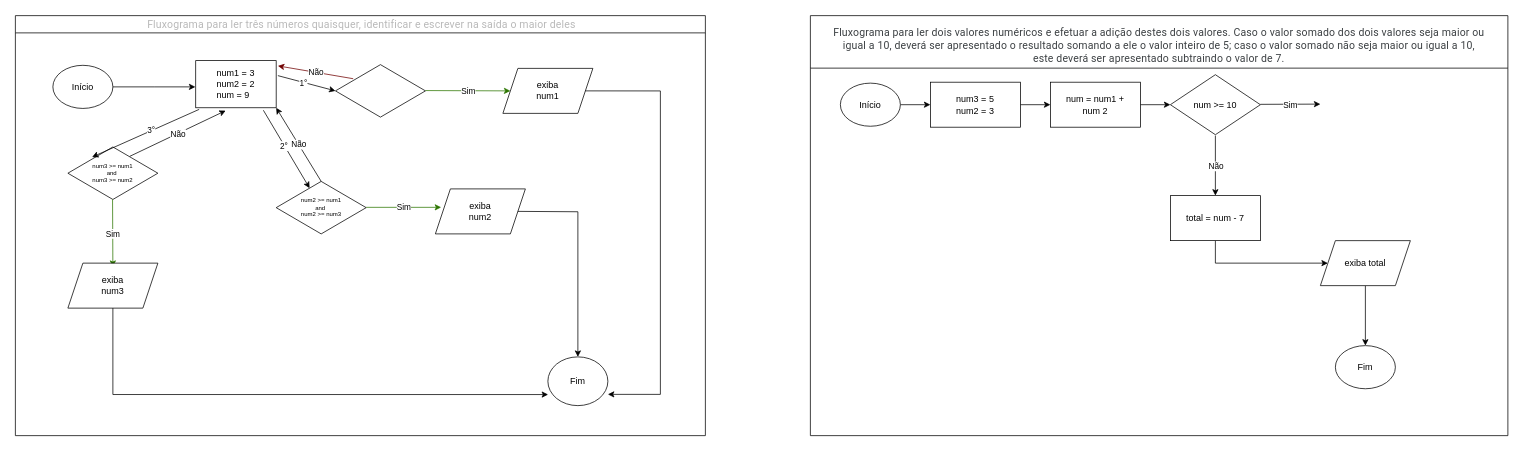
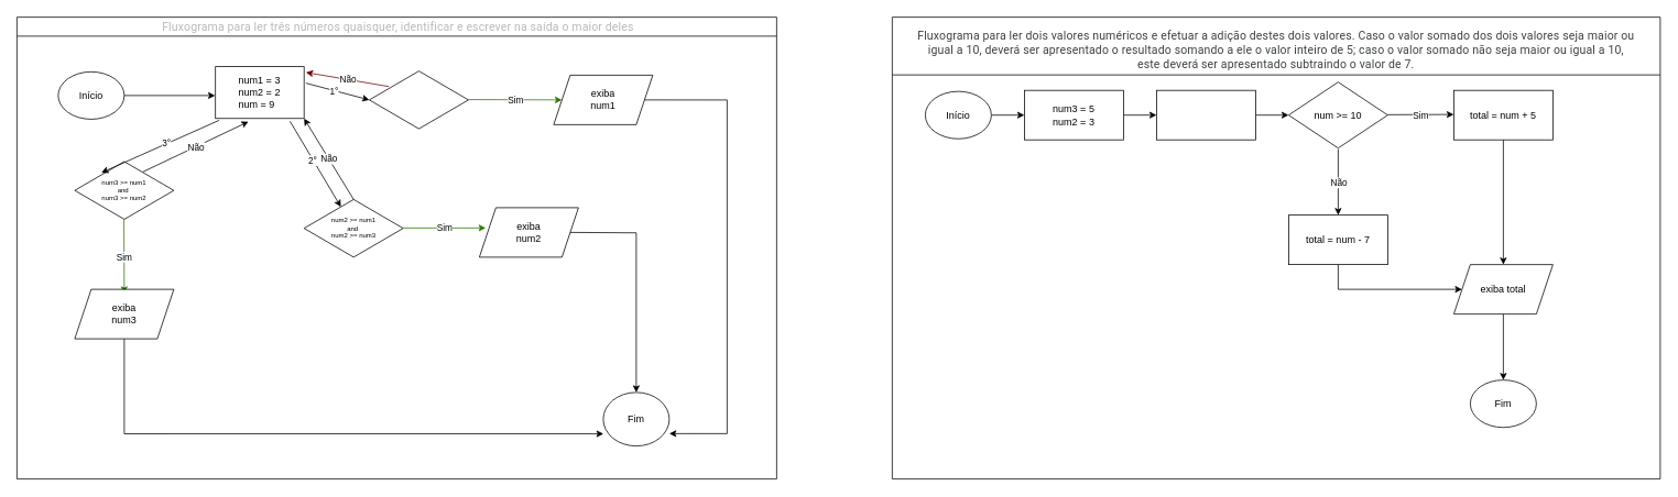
  <mxCell id="0" />
  <mxCell id="1" parent="0" />
  <mxCell id="2" value="&lt;span style=&quot;font-family: Roboto, Arial, sans-serif; font-size: 14px; font-weight: 400; letter-spacing: 0.2px; text-align: start;&quot;&gt;&lt;font style=&quot;color: light-dark(rgb(185, 185, 185), rgb(255, 247, 238));&quot;&gt;&amp;nbsp;Fluxograma para ler três números&amp;nbsp;quaisquer, identificar e escrever na saída o maior deles&lt;/font&gt;&lt;/span&gt;" style="swimlane;whiteSpace=wrap;html=1;startSize=23;" parent="1" vertex="1"><mxGeometry x="20" y="20" width="920" height="560" as="geometry" /></mxCell>
  <mxCell id="3" style="edgeStyle=orthogonalEdgeStyle;rounded=0;orthogonalLoop=1;jettySize=auto;html=1;exitX=1;exitY=0.5;exitDx=0;exitDy=0;" parent="2" source="4" edge="1"><mxGeometry relative="1" as="geometry"><mxPoint x="240.0" y="95" as="targetPoint" /></mxGeometry></mxCell>
  <mxCell id="4" value="" style="ellipse;whiteSpace=wrap;html=1;" parent="2" vertex="1"><mxGeometry x="50" y="66.25" width="80" height="57.5" as="geometry" /></mxCell>
  <mxCell id="5" value="Início" style="text;html=1;align=center;verticalAlign=middle;whiteSpace=wrap;rounded=0;" parent="2" vertex="1"><mxGeometry x="60" y="80" width="60" height="30" as="geometry" /></mxCell>
  <mxCell id="6" value="" style="ellipse;whiteSpace=wrap;html=1;" parent="2" vertex="1"><mxGeometry x="710" y="455" width="80" height="65" as="geometry" /></mxCell>
  <mxCell id="7" value="Fim" style="text;html=1;align=center;verticalAlign=middle;whiteSpace=wrap;rounded=0;" parent="2" vertex="1"><mxGeometry x="720" y="472.5" width="60" height="30" as="geometry" /></mxCell>
  <mxCell id="8" value="" style="rhombus;whiteSpace=wrap;html=1;" parent="2" vertex="1"><mxGeometry x="426.78" y="65.35" width="120" height="70" as="geometry" /></mxCell>
  <mxCell id="9" value="" style="rhombus;whiteSpace=wrap;html=1;" parent="2" vertex="1"><mxGeometry x="347.73" y="221.03" width="120" height="70" as="geometry" /></mxCell>
  <mxCell id="10" value="" style="rhombus;whiteSpace=wrap;html=1;" parent="2" vertex="1"><mxGeometry x="70" y="175.12" width="120" height="70" as="geometry" /></mxCell>
  <mxCell id="11" value="num2 &amp;gt;= num1&lt;div&gt;and&amp;nbsp;&lt;/div&gt;&lt;div&gt;num2 &amp;gt;= num3&lt;/div&gt;" style="text;html=1;align=center;verticalAlign=middle;whiteSpace=wrap;rounded=0;fontSize=8;" parent="2" vertex="1"><mxGeometry x="362.73" y="233.53" width="90" height="45" as="geometry" /></mxCell>
  <mxCell id="12" value="num3 &amp;gt;= num1&lt;div&gt;and&amp;nbsp;&lt;/div&gt;&lt;div&gt;num3 &amp;gt;= num2&lt;/div&gt;" style="text;html=1;align=center;verticalAlign=middle;whiteSpace=wrap;rounded=0;fontSize=8;" parent="2" vertex="1"><mxGeometry x="85" y="187.62" width="90" height="45" as="geometry" /></mxCell>
  <mxCell id="13" value="" style="endArrow=classic;html=1;rounded=0;fillColor=#a20025;strokeColor=light-dark(#6F0000,#FF3333);exitX=0.197;exitY=0.268;exitDx=0;exitDy=0;exitPerimeter=0;" parent="2" source="8" edge="1"><mxGeometry relative="1" as="geometry"><mxPoint x="446.92" y="61.61" as="sourcePoint" /><mxPoint x="350" y="67" as="targetPoint" /><Array as="points" /></mxGeometry></mxCell>
  <mxCell id="14" value="Não" style="edgeLabel;resizable=0;html=1;;align=center;verticalAlign=middle;" parent="13" connectable="0" vertex="1"><mxGeometry relative="1" as="geometry" /></mxCell>
  <mxCell id="15" value="&lt;div&gt;&lt;br&gt;&lt;/div&gt;" style="edgeLabel;html=1;align=center;verticalAlign=middle;resizable=0;points=[];" parent="13" vertex="1" connectable="0"><mxGeometry x="0.043" y="2" relative="1" as="geometry"><mxPoint x="37" y="5" as="offset" /></mxGeometry></mxCell>
  <mxCell id="16" value="" style="endArrow=classic;html=1;rounded=0;entryX=0;entryY=0.5;entryDx=0;entryDy=0;" parent="2" target="8" edge="1"><mxGeometry relative="1" as="geometry"><mxPoint x="350" y="80" as="sourcePoint" /><mxPoint x="410" y="79" as="targetPoint" /></mxGeometry></mxCell>
  <mxCell id="17" value="1°" style="edgeLabel;html=1;align=center;verticalAlign=middle;resizable=0;points=[];" parent="16" vertex="1" connectable="0"><mxGeometry x="-0.107" y="-1" relative="1" as="geometry"><mxPoint as="offset" /></mxGeometry></mxCell>
  <mxCell id="18" value="" style="endArrow=classic;html=1;rounded=0;exitX=0.839;exitY=1.02;exitDx=0;exitDy=0;exitPerimeter=0;" parent="2" target="9" edge="1"><mxGeometry relative="1" as="geometry"><mxPoint x="330.68" y="126.2" as="sourcePoint" /><mxPoint x="390" y="123" as="targetPoint" /><Array as="points" /></mxGeometry></mxCell>
  <mxCell id="19" value="2°" style="edgeLabel;html=1;align=center;verticalAlign=middle;resizable=0;points=[];" parent="18" vertex="1" connectable="0"><mxGeometry x="-0.107" y="-1" relative="1" as="geometry"><mxPoint as="offset" /></mxGeometry></mxCell>
  <mxCell id="20" value="" style="endArrow=classic;html=1;rounded=0;entryX=0.269;entryY=0.192;entryDx=0;entryDy=0;entryPerimeter=0;" parent="2" target="10" edge="1"><mxGeometry relative="1" as="geometry"><mxPoint x="245" y="125" as="sourcePoint" /><mxPoint x="335" y="199" as="targetPoint" /><Array as="points" /></mxGeometry></mxCell>
  <mxCell id="21" value="3°" style="edgeLabel;html=1;align=center;verticalAlign=middle;resizable=0;points=[];" parent="20" vertex="1" connectable="0"><mxGeometry x="-0.107" y="-1" relative="1" as="geometry"><mxPoint as="offset" /></mxGeometry></mxCell>
  <mxCell id="22" value="" style="endArrow=classic;html=1;rounded=0;fillColor=#60a917;strokeColor=#2D7600;entryX=0;entryY=0.5;entryDx=0;entryDy=0;" parent="2" edge="1" target="39"><mxGeometry relative="1" as="geometry"><mxPoint x="546.78" y="99.93" as="sourcePoint" /><mxPoint x="646.78" y="99.93" as="targetPoint" /></mxGeometry></mxCell>
  <mxCell id="23" value="Sim" style="edgeLabel;resizable=0;html=1;;align=center;verticalAlign=middle;" parent="22" connectable="0" vertex="1"><mxGeometry relative="1" as="geometry" /></mxCell>
  <mxCell id="24" value="" style="endArrow=classic;html=1;rounded=0;entryX=1;entryY=1;entryDx=0;entryDy=0;exitX=0.5;exitY=0;exitDx=0;exitDy=0;strokeColor=light-dark(#000000,#FF3333);" parent="2" source="9" target="43" edge="1"><mxGeometry relative="1" as="geometry"><mxPoint x="480" y="187.5" as="sourcePoint" /><mxPoint x="336.154" y="106.538" as="targetPoint" /><Array as="points" /></mxGeometry></mxCell>
  <mxCell id="25" value="Não" style="edgeLabel;resizable=0;html=1;;align=center;verticalAlign=middle;" parent="24" connectable="0" vertex="1"><mxGeometry relative="1" as="geometry" /></mxCell>
  <mxCell id="26" value="&lt;div&gt;&lt;br&gt;&lt;/div&gt;" style="edgeLabel;html=1;align=center;verticalAlign=middle;resizable=0;points=[];" parent="24" vertex="1" connectable="0"><mxGeometry x="0.043" y="2" relative="1" as="geometry"><mxPoint as="offset" /></mxGeometry></mxCell>
  <mxCell id="27" value="" style="endArrow=classic;html=1;rounded=0;fillColor=#60a917;strokeColor=#2D7600;" parent="2" edge="1"><mxGeometry relative="1" as="geometry"><mxPoint x="467.73" y="255.61" as="sourcePoint" /><mxPoint x="567.73" y="255.61" as="targetPoint" /></mxGeometry></mxCell>
  <mxCell id="28" value="Sim" style="edgeLabel;resizable=0;html=1;;align=center;verticalAlign=middle;" parent="27" connectable="0" vertex="1"><mxGeometry relative="1" as="geometry" /></mxCell>
  <mxCell id="29" value="" style="endArrow=classic;html=1;rounded=0;entryX=0.42;entryY=1.028;entryDx=0;entryDy=0;exitX=0.75;exitY=0;exitDx=0;exitDy=0;strokeColor=light-dark(#000000,#FF3333);entryPerimeter=0;" parent="2" source="12" edge="1"><mxGeometry relative="1" as="geometry"><mxPoint x="400" y="205" as="sourcePoint" /><mxPoint x="280.4" y="126.68" as="targetPoint" /><Array as="points" /></mxGeometry></mxCell>
  <mxCell id="30" value="Não" style="edgeLabel;resizable=0;html=1;;align=center;verticalAlign=middle;" parent="29" connectable="0" vertex="1"><mxGeometry relative="1" as="geometry" /></mxCell>
  <mxCell id="31" value="&lt;div&gt;&lt;br&gt;&lt;/div&gt;" style="edgeLabel;html=1;align=center;verticalAlign=middle;resizable=0;points=[];" parent="29" vertex="1" connectable="0"><mxGeometry x="0.043" y="2" relative="1" as="geometry"><mxPoint as="offset" /></mxGeometry></mxCell>
  <mxCell id="32" value="" style="endArrow=classic;html=1;rounded=0;fillColor=#60a917;strokeColor=#2D7600;entryX=0.5;entryY=0.083;entryDx=0;entryDy=0;entryPerimeter=0;" parent="2" target="34" edge="1"><mxGeometry relative="1" as="geometry"><mxPoint x="129.58" y="245.12" as="sourcePoint" /><mxPoint x="130" y="335.12" as="targetPoint" /></mxGeometry></mxCell>
  <mxCell id="33" value="Sim" style="edgeLabel;resizable=0;html=1;;align=center;verticalAlign=middle;" parent="32" connectable="0" vertex="1"><mxGeometry relative="1" as="geometry" /></mxCell>
  <mxCell id="34" value="" style="shape=parallelogram;perimeter=parallelogramPerimeter;whiteSpace=wrap;html=1;fixedSize=1;" parent="2" vertex="1"><mxGeometry x="70" y="330" width="120" height="60" as="geometry" /></mxCell>
  <mxCell id="35" value="exiba num3" style="text;html=1;align=center;verticalAlign=middle;whiteSpace=wrap;rounded=0;" parent="2" vertex="1"><mxGeometry x="100" y="345" width="60" height="30" as="geometry" /></mxCell>
  <mxCell id="36" value="" style="shape=parallelogram;perimeter=parallelogramPerimeter;whiteSpace=wrap;html=1;fixedSize=1;" parent="2" vertex="1"><mxGeometry x="560" y="231.03" width="120" height="60" as="geometry" /></mxCell>
  <mxCell id="37" style="edgeStyle=orthogonalEdgeStyle;rounded=0;orthogonalLoop=1;jettySize=auto;html=1;" parent="2" target="6" edge="1"><mxGeometry relative="1" as="geometry"><mxPoint x="670" y="261" as="sourcePoint" /></mxGeometry></mxCell>
  <mxCell id="38" value="exiba num2" style="text;html=1;align=center;verticalAlign=middle;whiteSpace=wrap;rounded=0;" parent="2" vertex="1"><mxGeometry x="590" y="246.03" width="60" height="30" as="geometry" /></mxCell>
  <mxCell id="39" value="" style="shape=parallelogram;perimeter=parallelogramPerimeter;whiteSpace=wrap;html=1;fixedSize=1;" parent="2" vertex="1"><mxGeometry x="650" y="70.35" width="120" height="60" as="geometry" /></mxCell>
  <mxCell id="40" value="exiba num1" style="text;html=1;align=center;verticalAlign=middle;whiteSpace=wrap;rounded=0;" parent="2" vertex="1"><mxGeometry x="680" y="85.0" width="60" height="30" as="geometry" /></mxCell>
  <mxCell id="41" style="edgeStyle=orthogonalEdgeStyle;rounded=0;orthogonalLoop=1;jettySize=auto;html=1;exitX=0.5;exitY=1;exitDx=0;exitDy=0;entryX=0.004;entryY=0.773;entryDx=0;entryDy=0;entryPerimeter=0;" parent="2" source="34" target="6" edge="1"><mxGeometry relative="1" as="geometry" /></mxCell>
  <mxCell id="42" style="edgeStyle=orthogonalEdgeStyle;rounded=0;orthogonalLoop=1;jettySize=auto;html=1;exitX=1;exitY=0.5;exitDx=0;exitDy=0;entryX=1;entryY=0.769;entryDx=0;entryDy=0;entryPerimeter=0;" parent="2" source="39" target="6" edge="1"><mxGeometry relative="1" as="geometry"><Array as="points"><mxPoint x="860" y="100" /><mxPoint x="860" y="505" /></Array></mxGeometry></mxCell>
  <mxCell id="43" value="" style="rounded=0;whiteSpace=wrap;html=1;" vertex="1" parent="2"><mxGeometry x="240.46" y="60" width="107.27" height="62.85" as="geometry" /></mxCell>
  <mxCell id="44" value="&lt;span style=&quot;text-align: left;&quot;&gt;num1 = 3&lt;/span&gt;&lt;div style=&quot;text-align: left;&quot;&gt;num2 = 2&lt;/div&gt;&lt;div style=&quot;text-align: left;&quot;&gt;&lt;span style=&quot;background-color: transparent; color: light-dark(rgb(0, 0, 0), rgb(255, 255, 255));&quot;&gt;num = 9&lt;/span&gt;&lt;/div&gt;" style="text;html=1;align=center;verticalAlign=middle;whiteSpace=wrap;rounded=0;" vertex="1" parent="2"><mxGeometry x="264.09" y="76.43" width="60" height="30" as="geometry" /></mxCell>
  <mxCell id="45" value="" style="swimlane;whiteSpace=wrap;html=1;startSize=70;" parent="1" vertex="1"><mxGeometry x="1080" y="20" width="930" height="560" as="geometry" /></mxCell>
  <mxCell id="46" value="&lt;span style=&quot;color: rgb(60, 64, 67); font-family: Roboto, Arial, sans-serif; font-size: 14px; letter-spacing: 0.2px; text-align: start;&quot;&gt;Fluxograma para ler dois valores numéricos&amp;nbsp;e efetuar a adição destes dois valores. Caso o valor somado dos dois valores&amp;nbsp;seja maior ou igual a 10, deverá ser apresentado o resultado somando a ele o&amp;nbsp;valor inteiro de 5; caso o valor somado não seja maior ou igual a 10, este&amp;nbsp;deverá ser apresentado subtraindo o valor de 7.&lt;/span&gt;" style="text;html=1;align=center;verticalAlign=middle;whiteSpace=wrap;rounded=0;" parent="45" vertex="1"><mxGeometry x="15" y="10" width="900" height="60" as="geometry" /></mxCell>
  <mxCell id="47" style="edgeStyle=orthogonalEdgeStyle;rounded=0;orthogonalLoop=1;jettySize=auto;html=1;exitX=1;exitY=0.5;exitDx=0;exitDy=0;entryX=0;entryY=0.5;entryDx=0;entryDy=0;" edge="1" parent="45" source="48" target="51"><mxGeometry relative="1" as="geometry" /></mxCell>
  <mxCell id="48" value="" style="ellipse;whiteSpace=wrap;html=1;" vertex="1" parent="45"><mxGeometry x="40" y="90" width="80" height="57.5" as="geometry" /></mxCell>
  <mxCell id="49" value="Início" style="text;html=1;align=center;verticalAlign=middle;whiteSpace=wrap;rounded=0;" vertex="1" parent="45"><mxGeometry x="50" y="103.75" width="60" height="30" as="geometry" /></mxCell>
  <mxCell id="50" style="edgeStyle=orthogonalEdgeStyle;rounded=0;orthogonalLoop=1;jettySize=auto;html=1;exitX=1;exitY=0.5;exitDx=0;exitDy=0;entryX=0;entryY=0.5;entryDx=0;entryDy=0;" edge="1" parent="45" source="51" target="54"><mxGeometry relative="1" as="geometry" /></mxCell>
  <mxCell id="51" value="" style="rounded=0;whiteSpace=wrap;html=1;" vertex="1" parent="45"><mxGeometry x="160" y="88.75" width="120" height="60" as="geometry" /></mxCell>
  <mxCell id="52" value="num3 = 5&lt;div&gt;num2 = 3&lt;/div&gt;" style="text;html=1;align=center;verticalAlign=middle;whiteSpace=wrap;rounded=0;" vertex="1" parent="45"><mxGeometry x="190" y="103.75" width="60" height="30" as="geometry" /></mxCell>
  <mxCell id="53" style="edgeStyle=orthogonalEdgeStyle;rounded=0;orthogonalLoop=1;jettySize=auto;html=1;exitX=1;exitY=0.5;exitDx=0;exitDy=0;entryX=0;entryY=0.5;entryDx=0;entryDy=0;" edge="1" parent="45" source="54" target="56"><mxGeometry relative="1" as="geometry" /></mxCell>
  <mxCell id="54" value="" style="rounded=0;whiteSpace=wrap;html=1;" vertex="1" parent="45"><mxGeometry x="320" y="88.75" width="120" height="60" as="geometry" /></mxCell>
- <mxCell id="55" value="num = num1 + num 2" style="text;html=1;align=center;verticalAlign=middle;whiteSpace=wrap;rounded=0;" vertex="1" parent="45"><mxGeometry x="330" y="105.63" width="100" height="26.25" as="geometry" /></mxCell>
  <mxCell id="56" value="" style="rhombus;whiteSpace=wrap;html=1;" vertex="1" parent="45"><mxGeometry x="480" y="78.75" width="120" height="80" as="geometry" /></mxCell>
  <mxCell id="57" value="num &amp;gt;= 10" style="text;html=1;align=center;verticalAlign=middle;whiteSpace=wrap;rounded=0;" vertex="1" parent="45"><mxGeometry x="510" y="103.75" width="60" height="30" as="geometry" /></mxCell>
  <mxCell id="58" style="edgeStyle=orthogonalEdgeStyle;rounded=0;orthogonalLoop=1;jettySize=auto;html=1;exitX=0.5;exitY=1;exitDx=0;exitDy=0;" edge="1" parent="45" source="59" target="67"><mxGeometry relative="1" as="geometry" /></mxCell>
  <mxCell id="59" value="total = num - 7" style="whiteSpace=wrap;html=1;" vertex="1" parent="45"><mxGeometry x="480" y="240" width="120" height="60" as="geometry" /></mxCell>
+ <mxCell id="60" style="edgeStyle=orthogonalEdgeStyle;rounded=0;orthogonalLoop=1;jettySize=auto;html=1;exitX=0.5;exitY=1;exitDx=0;exitDy=0;entryX=0.5;entryY=0;entryDx=0;entryDy=0;" edge="1" parent="45" source="61" target="67"><mxGeometry relative="1" as="geometry" /></mxCell>
+ <mxCell id="61" value="total = num + 5" style="rounded=0;whiteSpace=wrap;html=1;" vertex="1" parent="45"><mxGeometry x="680" y="88.75" width="120" height="60" as="geometry" /></mxCell>
  <mxCell id="62" value="" style="endArrow=classic;html=1;rounded=0;" edge="1" parent="45"><mxGeometry relative="1" as="geometry"><mxPoint x="600" y="118.28" as="sourcePoint" /><mxPoint x="680" y="118" as="targetPoint" /></mxGeometry></mxCell>
  <mxCell id="63" value="Sim" style="edgeLabel;resizable=0;html=1;;align=center;verticalAlign=middle;" connectable="0" vertex="1" parent="62"><mxGeometry relative="1" as="geometry" /></mxCell>
  <mxCell id="64" value="" style="endArrow=classic;html=1;rounded=0;entryX=0.5;entryY=0;entryDx=0;entryDy=0;" edge="1" parent="45" target="59"><mxGeometry relative="1" as="geometry"><mxPoint x="540" y="160" as="sourcePoint" /><mxPoint x="590" y="190" as="targetPoint" /></mxGeometry></mxCell>
  <mxCell id="65" value="Não" style="edgeLabel;resizable=0;html=1;;align=center;verticalAlign=middle;" connectable="0" vertex="1" parent="64"><mxGeometry relative="1" as="geometry" /></mxCell>
  <mxCell id="66" style="edgeStyle=orthogonalEdgeStyle;rounded=0;orthogonalLoop=1;jettySize=auto;html=1;exitX=0.5;exitY=1;exitDx=0;exitDy=0;entryX=0.5;entryY=0;entryDx=0;entryDy=0;" edge="1" parent="45" source="67" target="68"><mxGeometry relative="1" as="geometry" /></mxCell>
  <mxCell id="67" value="exiba total" style="shape=parallelogram;perimeter=parallelogramPerimeter;whiteSpace=wrap;html=1;fixedSize=1;" vertex="1" parent="45"><mxGeometry x="680" y="300" width="120" height="60" as="geometry" /></mxCell>
  <mxCell id="68" value="Fim" style="ellipse;whiteSpace=wrap;html=1;" vertex="1" parent="45"><mxGeometry x="700" y="440" width="80" height="57.5" as="geometry" /></mxCell>
